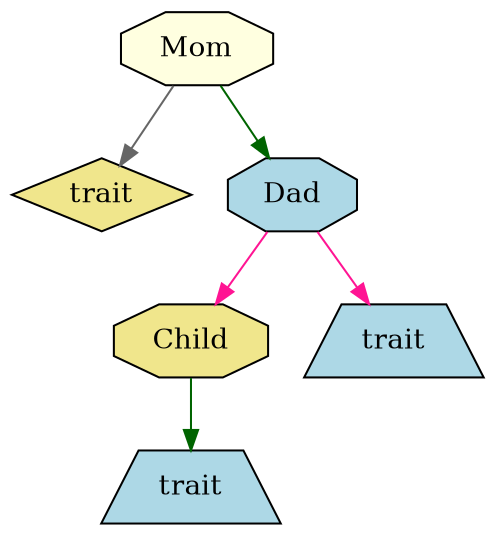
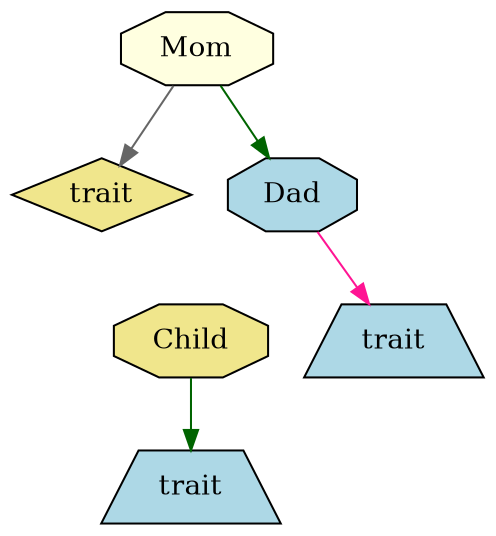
  digraph {
    node [fillcolor=lightblue shape=octagon style=filled]
    edge [color=darkgreen]
    n1 [fillcolor=lightyellow label=Mom]
    n2 [fillcolor=khaki label=trait shape=diamond]
    n3 [label=Dad]
    n4 [fillcolor=khaki label=Child]
    n5 [label=trait shape=trapezium]
    n6 [label=trait shape=trapezium]
    n1 -> n2 [color=gray40]
    n1 -> n3
-   n3 -> n4 [color=deeppink]
    n3 -> n6 [color=deeppink]
    n4 -> n5
  }
